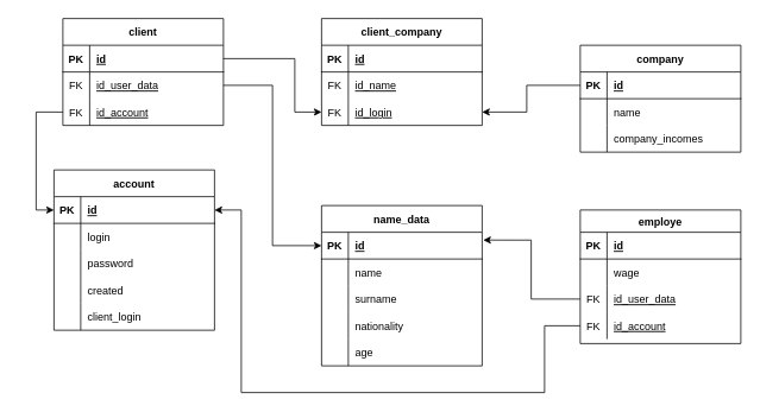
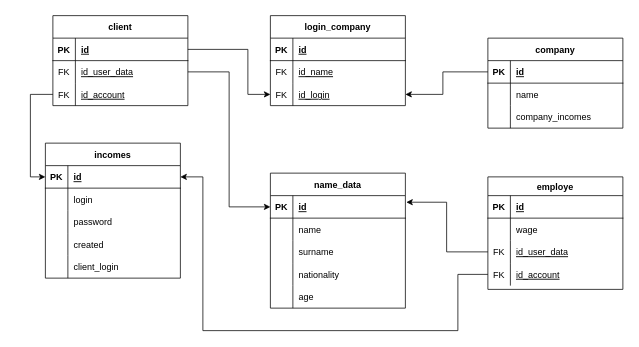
  <mxCell id="0" />
  <mxCell id="1" parent="0" />
  <mxCell id="2" value="name_data" style="shape=table;startSize=30;container=1;collapsible=1;childLayout=tableLayout;fixedRows=1;rowLines=0;fontStyle=1;align=center;resizeLast=1;" vertex="1" parent="1"><mxGeometry x="360" y="230" width="180" height="180" as="geometry" /></mxCell>
  <mxCell id="3" value="" style="shape=tableRow;horizontal=0;startSize=0;swimlaneHead=0;swimlaneBody=0;fillColor=none;collapsible=0;dropTarget=0;points=[[0,0.5],[1,0.5]];portConstraint=eastwest;top=0;left=0;right=0;bottom=1;" vertex="1" parent="2"><mxGeometry y="30" width="180" height="30" as="geometry" /></mxCell>
  <mxCell id="4" value="PK" style="shape=partialRectangle;connectable=0;fillColor=none;top=0;left=0;bottom=0;right=0;fontStyle=1;overflow=hidden;" vertex="1" parent="3"><mxGeometry width="30" height="30" as="geometry"><mxRectangle width="30" height="30" as="alternateBounds" /></mxGeometry></mxCell>
  <mxCell id="5" value="id" style="shape=partialRectangle;connectable=0;fillColor=none;top=0;left=0;bottom=0;right=0;align=left;spacingLeft=6;fontStyle=5;overflow=hidden;" vertex="1" parent="3"><mxGeometry x="30" width="150" height="30" as="geometry"><mxRectangle width="150" height="30" as="alternateBounds" /></mxGeometry></mxCell>
  <mxCell id="6" value="" style="shape=tableRow;horizontal=0;startSize=0;swimlaneHead=0;swimlaneBody=0;fillColor=none;collapsible=0;dropTarget=0;points=[[0,0.5],[1,0.5]];portConstraint=eastwest;top=0;left=0;right=0;bottom=0;" vertex="1" parent="2"><mxGeometry y="60" width="180" height="30" as="geometry" /></mxCell>
  <mxCell id="7" value="" style="shape=partialRectangle;connectable=0;fillColor=none;top=0;left=0;bottom=0;right=0;editable=1;overflow=hidden;" vertex="1" parent="6"><mxGeometry width="30" height="30" as="geometry"><mxRectangle width="30" height="30" as="alternateBounds" /></mxGeometry></mxCell>
  <mxCell id="8" value="name" style="shape=partialRectangle;connectable=0;fillColor=none;top=0;left=0;bottom=0;right=0;align=left;spacingLeft=6;overflow=hidden;" vertex="1" parent="6"><mxGeometry x="30" width="150" height="30" as="geometry"><mxRectangle width="150" height="30" as="alternateBounds" /></mxGeometry></mxCell>
  <mxCell id="9" value="" style="shape=tableRow;horizontal=0;startSize=0;swimlaneHead=0;swimlaneBody=0;fillColor=none;collapsible=0;dropTarget=0;points=[[0,0.5],[1,0.5]];portConstraint=eastwest;top=0;left=0;right=0;bottom=0;" vertex="1" parent="2"><mxGeometry y="90" width="180" height="30" as="geometry" /></mxCell>
  <mxCell id="10" value="" style="shape=partialRectangle;connectable=0;fillColor=none;top=0;left=0;bottom=0;right=0;editable=1;overflow=hidden;" vertex="1" parent="9"><mxGeometry width="30" height="30" as="geometry"><mxRectangle width="30" height="30" as="alternateBounds" /></mxGeometry></mxCell>
  <mxCell id="11" value="surname" style="shape=partialRectangle;connectable=0;fillColor=none;top=0;left=0;bottom=0;right=0;align=left;spacingLeft=6;overflow=hidden;" vertex="1" parent="9"><mxGeometry x="30" width="150" height="30" as="geometry"><mxRectangle width="150" height="30" as="alternateBounds" /></mxGeometry></mxCell>
  <mxCell id="12" value="" style="shape=tableRow;horizontal=0;startSize=0;swimlaneHead=0;swimlaneBody=0;fillColor=none;collapsible=0;dropTarget=0;points=[[0,0.5],[1,0.5]];portConstraint=eastwest;top=0;left=0;right=0;bottom=0;" vertex="1" parent="2"><mxGeometry y="120" width="180" height="30" as="geometry" /></mxCell>
  <mxCell id="13" value="" style="shape=partialRectangle;connectable=0;fillColor=none;top=0;left=0;bottom=0;right=0;editable=1;overflow=hidden;" vertex="1" parent="12"><mxGeometry width="30" height="30" as="geometry"><mxRectangle width="30" height="30" as="alternateBounds" /></mxGeometry></mxCell>
  <mxCell id="14" value="nationality" style="shape=partialRectangle;connectable=0;fillColor=none;top=0;left=0;bottom=0;right=0;align=left;spacingLeft=6;overflow=hidden;" vertex="1" parent="12"><mxGeometry x="30" width="150" height="30" as="geometry"><mxRectangle width="150" height="30" as="alternateBounds" /></mxGeometry></mxCell>
  <mxCell id="15" style="shape=tableRow;horizontal=0;startSize=0;swimlaneHead=0;swimlaneBody=0;fillColor=none;collapsible=0;dropTarget=0;points=[[0,0.5],[1,0.5]];portConstraint=eastwest;top=0;left=0;right=0;bottom=0;" vertex="1" parent="2"><mxGeometry y="150" width="180" height="30" as="geometry" /></mxCell>
  <mxCell id="16" style="shape=partialRectangle;connectable=0;fillColor=none;top=0;left=0;bottom=0;right=0;editable=1;overflow=hidden;" vertex="1" parent="15"><mxGeometry width="30" height="30" as="geometry"><mxRectangle width="30" height="30" as="alternateBounds" /></mxGeometry></mxCell>
  <mxCell id="17" value="age" style="shape=partialRectangle;connectable=0;fillColor=none;top=0;left=0;bottom=0;right=0;align=left;spacingLeft=6;overflow=hidden;" vertex="1" parent="15"><mxGeometry x="30" width="150" height="30" as="geometry"><mxRectangle width="150" height="30" as="alternateBounds" /></mxGeometry></mxCell>
  <mxCell id="18" value="company" style="shape=table;startSize=30;container=1;collapsible=1;childLayout=tableLayout;fixedRows=1;rowLines=0;fontStyle=1;align=center;resizeLast=1;" vertex="1" parent="1"><mxGeometry x="650" y="50" width="180" height="120" as="geometry" /></mxCell>
  <mxCell id="19" value="" style="shape=tableRow;horizontal=0;startSize=0;swimlaneHead=0;swimlaneBody=0;fillColor=none;collapsible=0;dropTarget=0;points=[[0,0.5],[1,0.5]];portConstraint=eastwest;top=0;left=0;right=0;bottom=1;" vertex="1" parent="18"><mxGeometry y="30" width="180" height="30" as="geometry" /></mxCell>
  <mxCell id="20" value="PK" style="shape=partialRectangle;connectable=0;fillColor=none;top=0;left=0;bottom=0;right=0;fontStyle=1;overflow=hidden;" vertex="1" parent="19"><mxGeometry width="30" height="30" as="geometry"><mxRectangle width="30" height="30" as="alternateBounds" /></mxGeometry></mxCell>
  <mxCell id="21" value="id" style="shape=partialRectangle;connectable=0;fillColor=none;top=0;left=0;bottom=0;right=0;align=left;spacingLeft=6;fontStyle=5;overflow=hidden;" vertex="1" parent="19"><mxGeometry x="30" width="150" height="30" as="geometry"><mxRectangle width="150" height="30" as="alternateBounds" /></mxGeometry></mxCell>
  <mxCell id="22" value="" style="shape=tableRow;horizontal=0;startSize=0;swimlaneHead=0;swimlaneBody=0;fillColor=none;collapsible=0;dropTarget=0;points=[[0,0.5],[1,0.5]];portConstraint=eastwest;top=0;left=0;right=0;bottom=0;" vertex="1" parent="18"><mxGeometry y="60" width="180" height="30" as="geometry" /></mxCell>
  <mxCell id="23" value="" style="shape=partialRectangle;connectable=0;fillColor=none;top=0;left=0;bottom=0;right=0;editable=1;overflow=hidden;" vertex="1" parent="22"><mxGeometry width="30" height="30" as="geometry"><mxRectangle width="30" height="30" as="alternateBounds" /></mxGeometry></mxCell>
  <mxCell id="24" value="name" style="shape=partialRectangle;connectable=0;fillColor=none;top=0;left=0;bottom=0;right=0;align=left;spacingLeft=6;overflow=hidden;" vertex="1" parent="22"><mxGeometry x="30" width="150" height="30" as="geometry"><mxRectangle width="150" height="30" as="alternateBounds" /></mxGeometry></mxCell>
  <mxCell id="25" value="" style="shape=tableRow;horizontal=0;startSize=0;swimlaneHead=0;swimlaneBody=0;fillColor=none;collapsible=0;dropTarget=0;points=[[0,0.5],[1,0.5]];portConstraint=eastwest;top=0;left=0;right=0;bottom=0;" vertex="1" parent="18"><mxGeometry y="90" width="180" height="30" as="geometry" /></mxCell>
  <mxCell id="26" value="" style="shape=partialRectangle;connectable=0;fillColor=none;top=0;left=0;bottom=0;right=0;editable=1;overflow=hidden;" vertex="1" parent="25"><mxGeometry width="30" height="30" as="geometry"><mxRectangle width="30" height="30" as="alternateBounds" /></mxGeometry></mxCell>
  <mxCell id="27" value="company_incomes" style="shape=partialRectangle;connectable=0;fillColor=none;top=0;left=0;bottom=0;right=0;align=left;spacingLeft=6;overflow=hidden;" vertex="1" parent="25"><mxGeometry x="30" width="150" height="30" as="geometry"><mxRectangle width="150" height="30" as="alternateBounds" /></mxGeometry></mxCell>
  <mxCell id="28" style="edgeStyle=orthogonalEdgeStyle;rounded=0;orthogonalLoop=1;jettySize=auto;html=1;entryX=0;entryY=0.5;entryDx=0;entryDy=0;" edge="1" parent="1" source="3"><mxGeometry relative="1" as="geometry" /></mxCell>
- <mxCell id="29" value="client_company" style="shape=table;startSize=30;container=1;collapsible=1;childLayout=tableLayout;fixedRows=1;rowLines=0;fontStyle=1;align=center;resizeLast=1;" vertex="1" parent="1"><mxGeometry x="360" y="20" width="180" height="120" as="geometry" /></mxCell>
+ <mxCell id="29" value="login_company" style="shape=table;startSize=30;container=1;collapsible=1;childLayout=tableLayout;fixedRows=1;rowLines=0;fontStyle=1;align=center;resizeLast=1;" vertex="1" parent="1"><mxGeometry x="360" y="20" width="180" height="120" as="geometry" /></mxCell>
  <mxCell id="30" value="" style="shape=tableRow;horizontal=0;startSize=0;swimlaneHead=0;swimlaneBody=0;fillColor=none;collapsible=0;dropTarget=0;points=[[0,0.5],[1,0.5]];portConstraint=eastwest;top=0;left=0;right=0;bottom=1;" vertex="1" parent="29"><mxGeometry y="30" width="180" height="30" as="geometry" /></mxCell>
  <mxCell id="31" value="PK" style="shape=partialRectangle;connectable=0;fillColor=none;top=0;left=0;bottom=0;right=0;fontStyle=1;overflow=hidden;" vertex="1" parent="30"><mxGeometry width="30" height="30" as="geometry"><mxRectangle width="30" height="30" as="alternateBounds" /></mxGeometry></mxCell>
  <mxCell id="32" value="id" style="shape=partialRectangle;connectable=0;fillColor=none;top=0;left=0;bottom=0;right=0;align=left;spacingLeft=6;fontStyle=5;overflow=hidden;" vertex="1" parent="30"><mxGeometry x="30" width="150" height="30" as="geometry"><mxRectangle width="150" height="30" as="alternateBounds" /></mxGeometry></mxCell>
  <mxCell id="33" value="" style="shape=tableRow;horizontal=0;startSize=0;swimlaneHead=0;swimlaneBody=0;fillColor=none;collapsible=0;dropTarget=0;points=[[0,0.5],[1,0.5]];portConstraint=eastwest;top=0;left=0;right=0;bottom=0;" vertex="1" parent="29"><mxGeometry y="60" width="180" height="30" as="geometry" /></mxCell>
  <mxCell id="34" value="FK" style="shape=partialRectangle;connectable=0;fillColor=none;top=0;left=0;bottom=0;right=0;editable=1;overflow=hidden;" vertex="1" parent="33"><mxGeometry width="30" height="30" as="geometry"><mxRectangle width="30" height="30" as="alternateBounds" /></mxGeometry></mxCell>
  <mxCell id="35" value="id_name" style="shape=partialRectangle;connectable=0;fillColor=none;top=0;left=0;bottom=0;right=0;align=left;spacingLeft=6;overflow=hidden;fontStyle=4" vertex="1" parent="33"><mxGeometry x="30" width="150" height="30" as="geometry"><mxRectangle width="150" height="30" as="alternateBounds" /></mxGeometry></mxCell>
  <mxCell id="36" value="" style="shape=tableRow;horizontal=0;startSize=0;swimlaneHead=0;swimlaneBody=0;fillColor=none;collapsible=0;dropTarget=0;points=[[0,0.5],[1,0.5]];portConstraint=eastwest;top=0;left=0;right=0;bottom=0;" vertex="1" parent="29"><mxGeometry y="90" width="180" height="30" as="geometry" /></mxCell>
  <mxCell id="37" value="FK" style="shape=partialRectangle;connectable=0;fillColor=none;top=0;left=0;bottom=0;right=0;editable=1;overflow=hidden;" vertex="1" parent="36"><mxGeometry width="30" height="30" as="geometry"><mxRectangle width="30" height="30" as="alternateBounds" /></mxGeometry></mxCell>
  <mxCell id="38" value="id_login" style="shape=partialRectangle;connectable=0;fillColor=none;top=0;left=0;bottom=0;right=0;align=left;spacingLeft=6;overflow=hidden;fontStyle=4" vertex="1" parent="36"><mxGeometry x="30" width="150" height="30" as="geometry"><mxRectangle width="150" height="30" as="alternateBounds" /></mxGeometry></mxCell>
  <mxCell id="39" style="edgeStyle=orthogonalEdgeStyle;rounded=0;orthogonalLoop=1;jettySize=auto;html=1;entryX=1;entryY=0.5;entryDx=0;entryDy=0;exitX=0;exitY=0.5;exitDx=0;exitDy=0;" edge="1" parent="1" source="19" target="36"><mxGeometry relative="1" as="geometry"><Array as="points"><mxPoint x="590" y="95" /><mxPoint x="590" y="125" /></Array></mxGeometry></mxCell>
- <mxCell id="40" value="account" style="shape=table;startSize=30;container=1;collapsible=1;childLayout=tableLayout;fixedRows=1;rowLines=0;fontStyle=1;align=center;resizeLast=1;" vertex="1" parent="1"><mxGeometry x="60" y="190" width="180" height="180" as="geometry" /></mxCell>
+ <mxCell id="40" value="incomes" style="shape=table;startSize=30;container=1;collapsible=1;childLayout=tableLayout;fixedRows=1;rowLines=0;fontStyle=1;align=center;resizeLast=1;" vertex="1" parent="1"><mxGeometry x="60" y="190" width="180" height="180" as="geometry" /></mxCell>
  <mxCell id="41" value="" style="shape=tableRow;horizontal=0;startSize=0;swimlaneHead=0;swimlaneBody=0;fillColor=none;collapsible=0;dropTarget=0;points=[[0,0.5],[1,0.5]];portConstraint=eastwest;top=0;left=0;right=0;bottom=1;" vertex="1" parent="40"><mxGeometry y="30" width="180" height="30" as="geometry" /></mxCell>
  <mxCell id="42" value="PK" style="shape=partialRectangle;connectable=0;fillColor=none;top=0;left=0;bottom=0;right=0;fontStyle=1;overflow=hidden;" vertex="1" parent="41"><mxGeometry width="30" height="30" as="geometry"><mxRectangle width="30" height="30" as="alternateBounds" /></mxGeometry></mxCell>
  <mxCell id="43" value="id" style="shape=partialRectangle;connectable=0;fillColor=none;top=0;left=0;bottom=0;right=0;align=left;spacingLeft=6;fontStyle=5;overflow=hidden;" vertex="1" parent="41"><mxGeometry x="30" width="150" height="30" as="geometry"><mxRectangle width="150" height="30" as="alternateBounds" /></mxGeometry></mxCell>
  <mxCell id="44" value="" style="shape=tableRow;horizontal=0;startSize=0;swimlaneHead=0;swimlaneBody=0;fillColor=none;collapsible=0;dropTarget=0;points=[[0,0.5],[1,0.5]];portConstraint=eastwest;top=0;left=0;right=0;bottom=0;" vertex="1" parent="40"><mxGeometry y="60" width="180" height="30" as="geometry" /></mxCell>
  <mxCell id="45" value="" style="shape=partialRectangle;connectable=0;fillColor=none;top=0;left=0;bottom=0;right=0;editable=1;overflow=hidden;" vertex="1" parent="44"><mxGeometry width="30" height="30" as="geometry"><mxRectangle width="30" height="30" as="alternateBounds" /></mxGeometry></mxCell>
  <mxCell id="46" value="login" style="shape=partialRectangle;connectable=0;fillColor=none;top=0;left=0;bottom=0;right=0;align=left;spacingLeft=6;overflow=hidden;" vertex="1" parent="44"><mxGeometry x="30" width="150" height="30" as="geometry"><mxRectangle width="150" height="30" as="alternateBounds" /></mxGeometry></mxCell>
  <mxCell id="47" value="" style="shape=tableRow;horizontal=0;startSize=0;swimlaneHead=0;swimlaneBody=0;fillColor=none;collapsible=0;dropTarget=0;points=[[0,0.5],[1,0.5]];portConstraint=eastwest;top=0;left=0;right=0;bottom=0;" vertex="1" parent="40"><mxGeometry y="90" width="180" height="30" as="geometry" /></mxCell>
  <mxCell id="48" value="" style="shape=partialRectangle;connectable=0;fillColor=none;top=0;left=0;bottom=0;right=0;editable=1;overflow=hidden;" vertex="1" parent="47"><mxGeometry width="30" height="30" as="geometry"><mxRectangle width="30" height="30" as="alternateBounds" /></mxGeometry></mxCell>
  <mxCell id="49" value="password" style="shape=partialRectangle;connectable=0;fillColor=none;top=0;left=0;bottom=0;right=0;align=left;spacingLeft=6;overflow=hidden;" vertex="1" parent="47"><mxGeometry x="30" width="150" height="30" as="geometry"><mxRectangle width="150" height="30" as="alternateBounds" /></mxGeometry></mxCell>
  <mxCell id="50" value="" style="shape=tableRow;horizontal=0;startSize=0;swimlaneHead=0;swimlaneBody=0;fillColor=none;collapsible=0;dropTarget=0;points=[[0,0.5],[1,0.5]];portConstraint=eastwest;top=0;left=0;right=0;bottom=0;" vertex="1" parent="40"><mxGeometry y="120" width="180" height="30" as="geometry" /></mxCell>
  <mxCell id="51" value="" style="shape=partialRectangle;connectable=0;fillColor=none;top=0;left=0;bottom=0;right=0;editable=1;overflow=hidden;" vertex="1" parent="50"><mxGeometry width="30" height="30" as="geometry"><mxRectangle width="30" height="30" as="alternateBounds" /></mxGeometry></mxCell>
  <mxCell id="52" value="created" style="shape=partialRectangle;connectable=0;fillColor=none;top=0;left=0;bottom=0;right=0;align=left;spacingLeft=6;overflow=hidden;" vertex="1" parent="50"><mxGeometry x="30" width="150" height="30" as="geometry"><mxRectangle width="150" height="30" as="alternateBounds" /></mxGeometry></mxCell>
  <mxCell id="53" style="shape=tableRow;horizontal=0;startSize=0;swimlaneHead=0;swimlaneBody=0;fillColor=none;collapsible=0;dropTarget=0;points=[[0,0.5],[1,0.5]];portConstraint=eastwest;top=0;left=0;right=0;bottom=0;" vertex="1" parent="40"><mxGeometry y="150" width="180" height="30" as="geometry" /></mxCell>
  <mxCell id="54" style="shape=partialRectangle;connectable=0;fillColor=none;top=0;left=0;bottom=0;right=0;editable=1;overflow=hidden;" vertex="1" parent="53"><mxGeometry width="30" height="30" as="geometry"><mxRectangle width="30" height="30" as="alternateBounds" /></mxGeometry></mxCell>
  <mxCell id="55" value="client_login" style="shape=partialRectangle;connectable=0;fillColor=none;top=0;left=0;bottom=0;right=0;align=left;spacingLeft=6;overflow=hidden;" vertex="1" parent="53"><mxGeometry x="30" width="150" height="30" as="geometry"><mxRectangle width="150" height="30" as="alternateBounds" /></mxGeometry></mxCell>
  <mxCell id="56" value="client" style="shape=table;startSize=30;container=1;collapsible=1;childLayout=tableLayout;fixedRows=1;rowLines=0;fontStyle=1;align=center;resizeLast=1;" vertex="1" parent="1"><mxGeometry x="70" y="20" width="180" height="120" as="geometry" /></mxCell>
  <mxCell id="57" value="" style="shape=tableRow;horizontal=0;startSize=0;swimlaneHead=0;swimlaneBody=0;fillColor=none;collapsible=0;dropTarget=0;points=[[0,0.5],[1,0.5]];portConstraint=eastwest;top=0;left=0;right=0;bottom=1;" vertex="1" parent="56"><mxGeometry y="30" width="180" height="30" as="geometry" /></mxCell>
  <mxCell id="58" value="PK" style="shape=partialRectangle;connectable=0;fillColor=none;top=0;left=0;bottom=0;right=0;fontStyle=1;overflow=hidden;" vertex="1" parent="57"><mxGeometry width="30" height="30" as="geometry"><mxRectangle width="30" height="30" as="alternateBounds" /></mxGeometry></mxCell>
  <mxCell id="59" value="id" style="shape=partialRectangle;connectable=0;fillColor=none;top=0;left=0;bottom=0;right=0;align=left;spacingLeft=6;fontStyle=5;overflow=hidden;" vertex="1" parent="57"><mxGeometry x="30" width="150" height="30" as="geometry"><mxRectangle width="150" height="30" as="alternateBounds" /></mxGeometry></mxCell>
  <mxCell id="60" value="" style="shape=tableRow;horizontal=0;startSize=0;swimlaneHead=0;swimlaneBody=0;fillColor=none;collapsible=0;dropTarget=0;points=[[0,0.5],[1,0.5]];portConstraint=eastwest;top=0;left=0;right=0;bottom=0;" vertex="1" parent="56"><mxGeometry y="60" width="180" height="30" as="geometry" /></mxCell>
  <mxCell id="61" value="FK" style="shape=partialRectangle;connectable=0;fillColor=none;top=0;left=0;bottom=0;right=0;editable=1;overflow=hidden;" vertex="1" parent="60"><mxGeometry width="30" height="30" as="geometry"><mxRectangle width="30" height="30" as="alternateBounds" /></mxGeometry></mxCell>
  <mxCell id="62" value="id_user_data" style="shape=partialRectangle;connectable=0;fillColor=none;top=0;left=0;bottom=0;right=0;align=left;spacingLeft=6;overflow=hidden;fontStyle=4" vertex="1" parent="60"><mxGeometry x="30" width="150" height="30" as="geometry"><mxRectangle width="150" height="30" as="alternateBounds" /></mxGeometry></mxCell>
  <mxCell id="63" style="shape=tableRow;horizontal=0;startSize=0;swimlaneHead=0;swimlaneBody=0;fillColor=none;collapsible=0;dropTarget=0;points=[[0,0.5],[1,0.5]];portConstraint=eastwest;top=0;left=0;right=0;bottom=0;" vertex="1" parent="56"><mxGeometry y="90" width="180" height="30" as="geometry" /></mxCell>
  <mxCell id="64" value="FK" style="shape=partialRectangle;connectable=0;fillColor=none;top=0;left=0;bottom=0;right=0;editable=1;overflow=hidden;" vertex="1" parent="63"><mxGeometry width="30" height="30" as="geometry"><mxRectangle width="30" height="30" as="alternateBounds" /></mxGeometry></mxCell>
  <mxCell id="65" value="id_account" style="shape=partialRectangle;connectable=0;fillColor=none;top=0;left=0;bottom=0;right=0;align=left;spacingLeft=6;overflow=hidden;fontStyle=4" vertex="1" parent="63"><mxGeometry x="30" width="150" height="30" as="geometry"><mxRectangle width="150" height="30" as="alternateBounds" /></mxGeometry></mxCell>
  <mxCell id="66" style="edgeStyle=orthogonalEdgeStyle;rounded=0;orthogonalLoop=1;jettySize=auto;html=1;entryX=0;entryY=0.5;entryDx=0;entryDy=0;" edge="1" parent="1" source="60" target="3"><mxGeometry relative="1" as="geometry" /></mxCell>
  <mxCell id="67" value="employe" style="shape=table;startSize=25;container=1;collapsible=1;childLayout=tableLayout;fixedRows=1;rowLines=0;fontStyle=1;align=center;resizeLast=1;" vertex="1" parent="1"><mxGeometry x="650" y="235" width="180" height="150" as="geometry" /></mxCell>
  <mxCell id="68" value="" style="shape=tableRow;horizontal=0;startSize=0;swimlaneHead=0;swimlaneBody=0;fillColor=none;collapsible=0;dropTarget=0;points=[[0,0.5],[1,0.5]];portConstraint=eastwest;top=0;left=0;right=0;bottom=1;" vertex="1" parent="67"><mxGeometry y="25" width="180" height="30" as="geometry" /></mxCell>
  <mxCell id="69" value="PK" style="shape=partialRectangle;connectable=0;fillColor=none;top=0;left=0;bottom=0;right=0;fontStyle=1;overflow=hidden;" vertex="1" parent="68"><mxGeometry width="30" height="30" as="geometry"><mxRectangle width="30" height="30" as="alternateBounds" /></mxGeometry></mxCell>
  <mxCell id="70" value="id" style="shape=partialRectangle;connectable=0;fillColor=none;top=0;left=0;bottom=0;right=0;align=left;spacingLeft=6;fontStyle=5;overflow=hidden;" vertex="1" parent="68"><mxGeometry x="30" width="150" height="30" as="geometry"><mxRectangle width="150" height="30" as="alternateBounds" /></mxGeometry></mxCell>
  <mxCell id="71" value="" style="shape=tableRow;horizontal=0;startSize=0;swimlaneHead=0;swimlaneBody=0;fillColor=none;collapsible=0;dropTarget=0;points=[[0,0.5],[1,0.5]];portConstraint=eastwest;top=0;left=0;right=0;bottom=0;" vertex="1" parent="67"><mxGeometry y="55" width="180" height="30" as="geometry" /></mxCell>
  <mxCell id="72" value="" style="shape=partialRectangle;connectable=0;fillColor=none;top=0;left=0;bottom=0;right=0;editable=1;overflow=hidden;" vertex="1" parent="71"><mxGeometry width="30" height="30" as="geometry"><mxRectangle width="30" height="30" as="alternateBounds" /></mxGeometry></mxCell>
  <mxCell id="73" value="wage" style="shape=partialRectangle;connectable=0;fillColor=none;top=0;left=0;bottom=0;right=0;align=left;spacingLeft=6;overflow=hidden;" vertex="1" parent="71"><mxGeometry x="30" width="150" height="30" as="geometry"><mxRectangle width="150" height="30" as="alternateBounds" /></mxGeometry></mxCell>
  <mxCell id="74" value="" style="shape=tableRow;horizontal=0;startSize=0;swimlaneHead=0;swimlaneBody=0;fillColor=none;collapsible=0;dropTarget=0;points=[[0,0.5],[1,0.5]];portConstraint=eastwest;top=0;left=0;right=0;bottom=0;" vertex="1" parent="67"><mxGeometry y="85" width="180" height="30" as="geometry" /></mxCell>
  <mxCell id="75" value="FK" style="shape=partialRectangle;connectable=0;fillColor=none;top=0;left=0;bottom=0;right=0;editable=1;overflow=hidden;" vertex="1" parent="74"><mxGeometry width="30" height="30" as="geometry"><mxRectangle width="30" height="30" as="alternateBounds" /></mxGeometry></mxCell>
  <mxCell id="76" value="id_user_data" style="shape=partialRectangle;connectable=0;fillColor=none;top=0;left=0;bottom=0;right=0;align=left;spacingLeft=6;overflow=hidden;fontStyle=4" vertex="1" parent="74"><mxGeometry x="30" width="150" height="30" as="geometry"><mxRectangle width="150" height="30" as="alternateBounds" /></mxGeometry></mxCell>
  <mxCell id="77" style="shape=tableRow;horizontal=0;startSize=0;swimlaneHead=0;swimlaneBody=0;fillColor=none;collapsible=0;dropTarget=0;points=[[0,0.5],[1,0.5]];portConstraint=eastwest;top=0;left=0;right=0;bottom=0;" vertex="1" parent="67"><mxGeometry y="115" width="180" height="30" as="geometry" /></mxCell>
  <mxCell id="78" value="FK" style="shape=partialRectangle;connectable=0;fillColor=none;top=0;left=0;bottom=0;right=0;editable=1;overflow=hidden;" vertex="1" parent="77"><mxGeometry width="30" height="30" as="geometry"><mxRectangle width="30" height="30" as="alternateBounds" /></mxGeometry></mxCell>
  <mxCell id="79" value="id_account" style="shape=partialRectangle;connectable=0;fillColor=none;top=0;left=0;bottom=0;right=0;align=left;spacingLeft=6;overflow=hidden;fontStyle=4" vertex="1" parent="77"><mxGeometry x="30" width="150" height="30" as="geometry"><mxRectangle width="150" height="30" as="alternateBounds" /></mxGeometry></mxCell>
  <mxCell id="80" style="edgeStyle=orthogonalEdgeStyle;rounded=0;orthogonalLoop=1;jettySize=auto;html=1;entryX=0;entryY=0.5;entryDx=0;entryDy=0;" edge="1" parent="1" target="57"><mxGeometry relative="1" as="geometry"><Array as="points"><mxPoint x="20" y="385" /><mxPoint x="20" y="65" /></Array></mxGeometry></mxCell>
  <mxCell id="81" style="edgeStyle=orthogonalEdgeStyle;rounded=0;orthogonalLoop=1;jettySize=auto;html=1;entryX=1.007;entryY=0.293;entryDx=0;entryDy=0;entryPerimeter=0;" edge="1" parent="1" source="74" target="3"><mxGeometry relative="1" as="geometry" /></mxCell>
  <mxCell id="82" style="edgeStyle=orthogonalEdgeStyle;rounded=0;orthogonalLoop=1;jettySize=auto;html=1;" edge="1" parent="1" source="57" target="36"><mxGeometry relative="1" as="geometry"><Array as="points"><mxPoint x="330" y="65" /><mxPoint x="330" y="125" /></Array></mxGeometry></mxCell>
  <mxCell id="83" style="edgeStyle=orthogonalEdgeStyle;rounded=0;orthogonalLoop=1;jettySize=auto;html=1;entryX=0;entryY=0.5;entryDx=0;entryDy=0;" edge="1" parent="1" source="63" target="41"><mxGeometry relative="1" as="geometry" /></mxCell>
  <mxCell id="84" style="edgeStyle=orthogonalEdgeStyle;rounded=0;orthogonalLoop=1;jettySize=auto;html=1;entryX=1;entryY=0.5;entryDx=0;entryDy=0;exitX=0;exitY=0.5;exitDx=0;exitDy=0;" edge="1" parent="1" source="77" target="41"><mxGeometry relative="1" as="geometry"><Array as="points"><mxPoint x="610" y="365" /><mxPoint x="610" y="440" /><mxPoint x="270" y="440" /><mxPoint x="270" y="235" /></Array></mxGeometry></mxCell>
